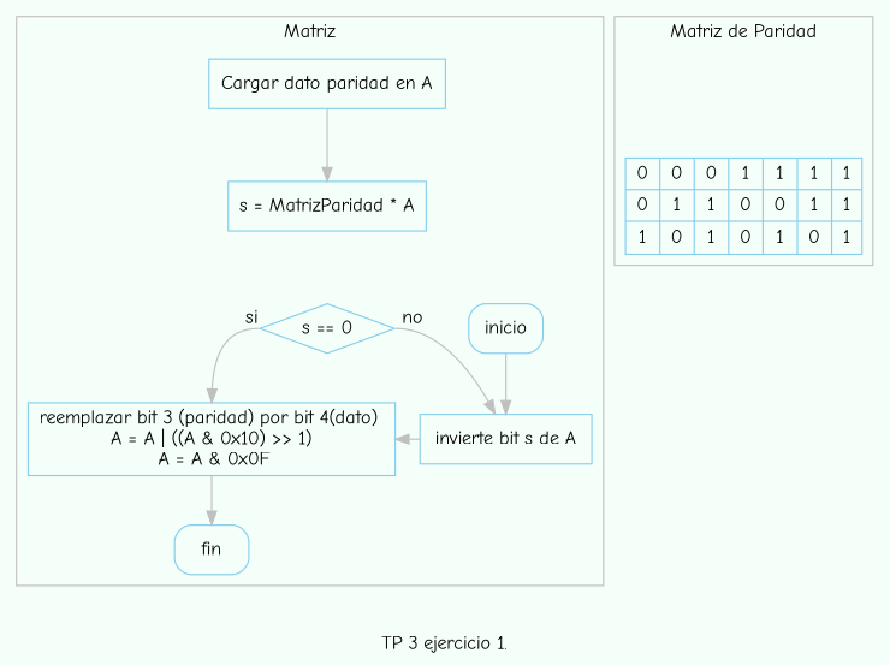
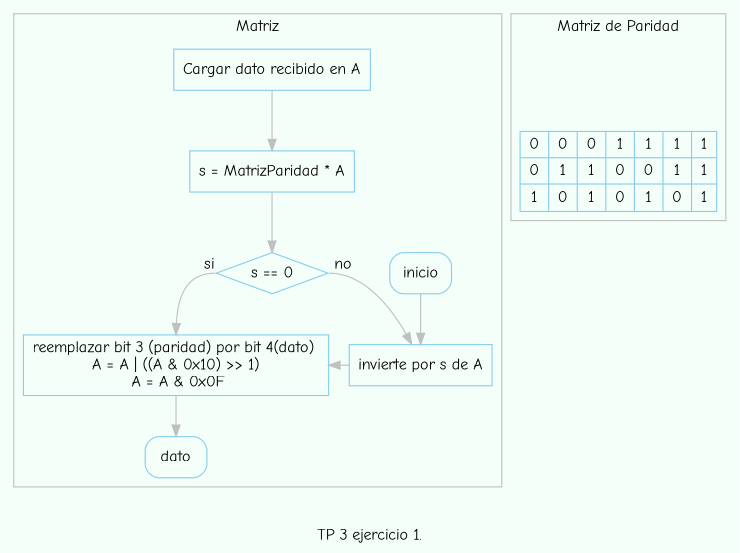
  digraph {
    bgcolor=mintcream
    color=gray
    fontname="Comic Neue"
    label="TP 3 ejercicio 1."
    labelloc=bc
    node [color=skyblue fontname="Comic Neue" shape=box]
    edge [color=gray fontname="Comic Neue"]
-   n1 [label="invierte bit s de A"]
+   n1 [label="invierte por s de A"]
    n2 [label="reemplazar bit 3 (paridad) por bit 4(dato) \n A = A | ((A & 0x10) >> 1) \n A = A & 0x0F"]
    inicio [style=rounded]
-   n4 [label="Cargar dato paridad en A"]
-   fin [style=rounded]
+   n4 [label="Cargar dato recibido en A"]
+   fin [style=rounded label=dato]
    n6 [label="s = MatrizParidad * A"]
    n7 [label="s == 0" shape=diamond]
    l1 [shape=none style=invis]
    n9 [label="{0|0|1}|{0|1|0}|{0|1|1}|{1|0|0}|{1|0|1}|{1|1|0}|{1|1|1}" shape=record]
    subgraph cluster_1 {
      label=Matriz
      labelloc=tc
      inicio
      n4
      fin
      n6
      n7
      subgraph sub_2 {
        label=Flujo
        labelloc=tc
        rank=same
        n1
        n2
      }
    }
    subgraph cluster_3 {
      label="Matriz de Paridad"
      labelloc=tc
      l1
      n9
    }
    n1 -> n2 [headport=e tailport=w]
    n2 -> fin [tailport=s]
    inicio -> n1
    n4 -> n6
+   n6 -> n7
    n7 -> n1 [taillabel=" no" tailport=e]
    n7 -> n2 [headport=n taillabel=" si" tailport=w]
    l1 -> n9 [style=invis]
  }
